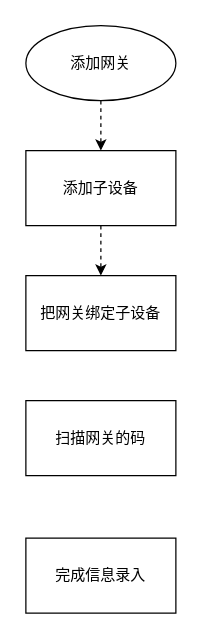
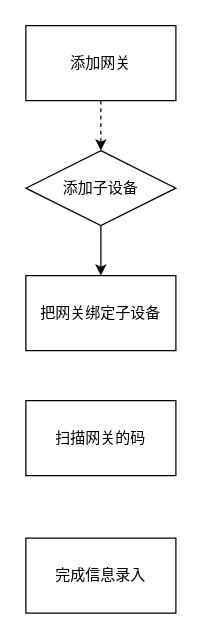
  <mxCell id="0" />
  <mxCell id="1" parent="0" />
  <mxCell id="2" style="edgeStyle=orthogonalEdgeStyle;rounded=0;orthogonalLoop=1;jettySize=auto;html=1;dashed=1;" edge="1" parent="1" source="3" target="5"><mxGeometry relative="1" as="geometry" /></mxCell>
- <mxCell id="3" value="添加网关" style="ellipse;whiteSpace=wrap;html=1;" vertex="1" parent="1"><mxGeometry x="20" y="20" width="120" height="60" as="geometry" /></mxCell>
- <mxCell id="4" style="edgeStyle=orthogonalEdgeStyle;rounded=0;orthogonalLoop=1;jettySize=auto;html=1;exitX=0.5;exitY=1;exitDx=0;exitDy=0;entryX=0.5;entryY=0;entryDx=0;entryDy=0;dashed=1;" edge="1" parent="1" source="5" target="6"><mxGeometry relative="1" as="geometry" /></mxCell>
- <mxCell id="5" value="添加子设备" style="rounded=0;whiteSpace=wrap;html=1;" vertex="1" parent="1"><mxGeometry x="20" y="120" width="120" height="60" as="geometry" /></mxCell>
+ <mxCell id="3" value="添加网关" style="rounded=0;whiteSpace=wrap;html=1;" vertex="1" parent="1"><mxGeometry x="20" y="20" width="120" height="60" as="geometry" /></mxCell>
+ <mxCell id="4" style="edgeStyle=orthogonalEdgeStyle;rounded=0;orthogonalLoop=1;jettySize=auto;html=1;exitX=0.5;exitY=1;exitDx=0;exitDy=0;entryX=0.5;entryY=0;entryDx=0;entryDy=0;" edge="1" parent="1" source="5" target="6"><mxGeometry relative="1" as="geometry" /></mxCell>
+ <mxCell id="5" value="添加子设备" style="rhombus;whiteSpace=wrap;html=1;" vertex="1" parent="1"><mxGeometry x="20" y="120" width="120" height="60" as="geometry" /></mxCell>
  <mxCell id="6" value="把网关绑定子设备" style="rounded=0;whiteSpace=wrap;html=1;" vertex="1" parent="1"><mxGeometry x="20" y="220" width="120" height="60" as="geometry" /></mxCell>
  <mxCell id="7" value="扫描网关的码" style="rounded=0;whiteSpace=wrap;html=1;" vertex="1" parent="1"><mxGeometry x="20" y="320" width="120" height="60" as="geometry" /></mxCell>
  <mxCell id="8" value="完成信息录入" style="rounded=0;whiteSpace=wrap;html=1;" vertex="1" parent="1"><mxGeometry x="20" y="430" width="120" height="60" as="geometry" /></mxCell>
